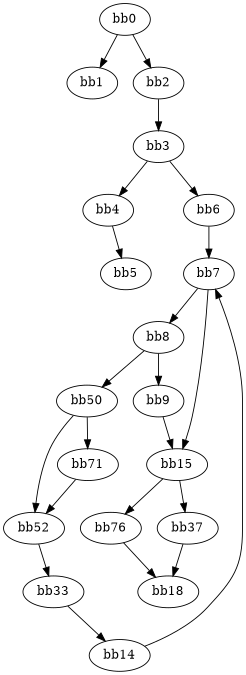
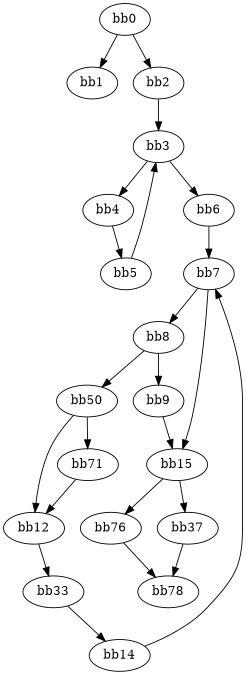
  digraph {
    n1 [label=bb0]
    n2 [label=bb1]
    n3 [label=bb2]
    n4 [label=bb3]
-   n5 [label=bb18]
+   n5 [label=bb78]
    n6 [label=bb4]
    n7 [label=bb6]
    n8 [label=bb5]
    n9 [label=bb7]
    n10 [label=bb8]
    n11 [label=bb15]
    n12 [label=bb9]
    n13 [label=bb50]
    n14 [label=bb76]
    n15 [label=bb37]
    n16 [label=bb71]
-   n17 [label=bb52]
+   n17 [label=bb12]
    n18 [label=bb33]
    n19 [label=bb14]
    n1 -> n2
    n1 -> n3
    n3 -> n4
    n4 -> n6
    n4 -> n7
    n6 -> n8
    n7 -> n9
+   n8 -> n4
    n9 -> n10
    n9 -> n11
    n10 -> n12
    n10 -> n13
    n11 -> n14
    n11 -> n15
    n12 -> n11
    n13 -> n16
    n13 -> n17
    n14 -> n5
    n15 -> n5
    n16 -> n17
    n17 -> n18
    n18 -> n19
    n19 -> n9
  }
